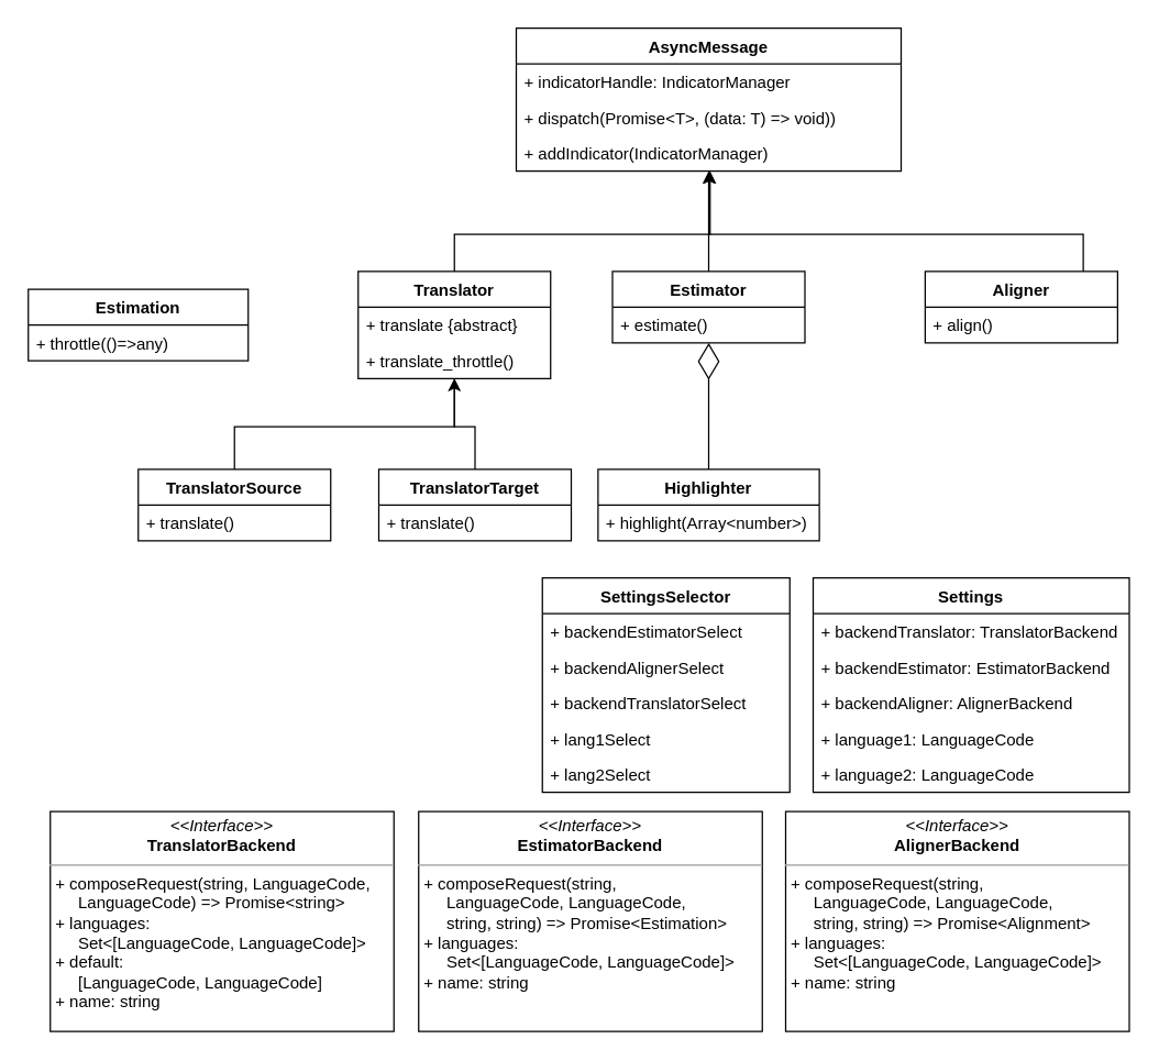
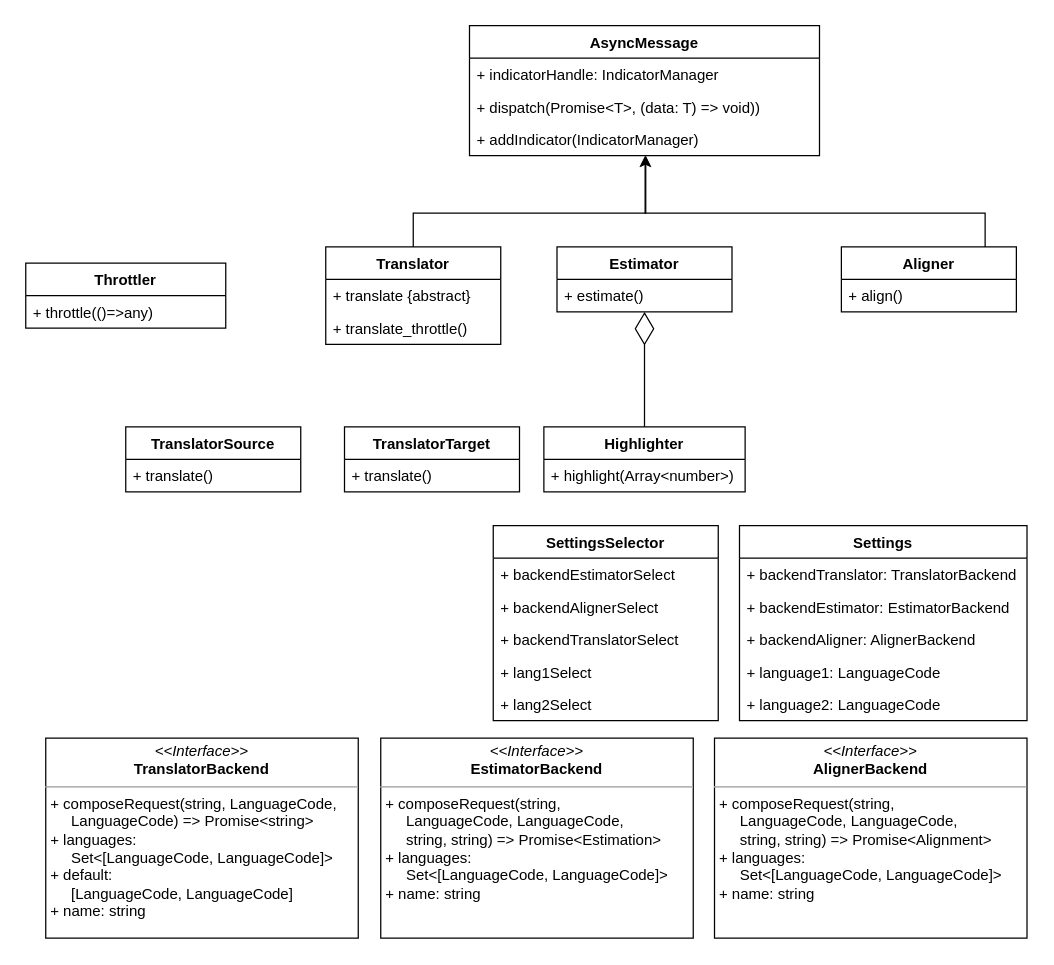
  <mxCell id="0" />
  <mxCell id="1" parent="0" />
  <mxCell id="2" value="AsyncMessage" style="swimlane;fontStyle=1;childLayout=stackLayout;horizontal=1;startSize=26;fillColor=none;horizontalStack=0;resizeParent=1;resizeParentMax=0;resizeLast=0;collapsible=1;marginBottom=0;" parent="1" vertex="1"><mxGeometry x="375" width="280" height="104" as="geometry" y="20" /></mxCell>
  <mxCell id="3" value="+ indicatorHandle: IndicatorManager" style="text;strokeColor=none;fillColor=none;align=left;verticalAlign=top;spacingLeft=4;spacingRight=4;overflow=hidden;rotatable=0;points=[[0,0.5],[1,0.5]];portConstraint=eastwest;" parent="2" vertex="1"><mxGeometry y="26" width="280" height="26" as="geometry" /></mxCell>
  <mxCell id="4" value="+ dispatch(Promise&lt;T&gt;, (data: T) =&gt; void))" style="text;strokeColor=none;fillColor=none;align=left;verticalAlign=top;spacingLeft=4;spacingRight=4;overflow=hidden;rotatable=0;points=[[0,0.5],[1,0.5]];portConstraint=eastwest;" parent="2" vertex="1"><mxGeometry y="52" width="280" height="26" as="geometry" /></mxCell>
  <mxCell id="5" value="+ addIndicator(IndicatorManager)" style="text;strokeColor=none;fillColor=none;align=left;verticalAlign=top;spacingLeft=4;spacingRight=4;overflow=hidden;rotatable=0;points=[[0,0.5],[1,0.5]];portConstraint=eastwest;" parent="2" vertex="1"><mxGeometry y="78" width="280" height="26" as="geometry" /></mxCell>
  <mxCell id="6" style="edgeStyle=orthogonalEdgeStyle;rounded=0;orthogonalLoop=1;jettySize=auto;html=1;" parent="1" source="7" target="2" edge="1"><mxGeometry relative="1" as="geometry"><Array as="points"><mxPoint x="787.5" y="170" /><mxPoint x="515.5" y="170" /></Array></mxGeometry></mxCell>
  <mxCell id="7" value="Aligner" style="swimlane;fontStyle=1;childLayout=stackLayout;horizontal=1;startSize=26;fillColor=none;horizontalStack=0;resizeParent=1;resizeParentMax=0;resizeLast=0;collapsible=1;marginBottom=0;" parent="1" vertex="1"><mxGeometry x="672.5" y="197" width="140" height="52" as="geometry" /></mxCell>
  <mxCell id="8" value="+ align()" style="text;strokeColor=none;fillColor=none;align=left;verticalAlign=top;spacingLeft=4;spacingRight=4;overflow=hidden;rotatable=0;points=[[0,0.5],[1,0.5]];portConstraint=eastwest;" parent="7" vertex="1"><mxGeometry y="26" width="140" height="26" as="geometry" /></mxCell>
- <mxCell id="9" style="edgeStyle=orthogonalEdgeStyle;rounded=0;orthogonalLoop=1;jettySize=auto;html=1;" parent="1" source="10" target="2" edge="1"><mxGeometry relative="1" as="geometry"><Array as="points"><mxPoint x="515" y="150" /><mxPoint x="515" y="150" /></Array></mxGeometry></mxCell>
  <mxCell id="10" value="Estimator" style="swimlane;fontStyle=1;childLayout=stackLayout;horizontal=1;startSize=26;fillColor=none;horizontalStack=0;resizeParent=1;resizeParentMax=0;resizeLast=0;collapsible=1;marginBottom=0;" parent="1" vertex="1"><mxGeometry x="445" y="197" width="140" height="52" as="geometry" /></mxCell>
  <mxCell id="11" value="+ estimate()" style="text;strokeColor=none;fillColor=none;align=left;verticalAlign=top;spacingLeft=4;spacingRight=4;overflow=hidden;rotatable=0;points=[[0,0.5],[1,0.5]];portConstraint=eastwest;" parent="10" vertex="1"><mxGeometry y="26" width="140" height="26" as="geometry" /></mxCell>
  <mxCell id="12" style="edgeStyle=orthogonalEdgeStyle;rounded=0;orthogonalLoop=1;jettySize=auto;html=1;" parent="1" source="13" target="2" edge="1"><mxGeometry relative="1" as="geometry"><Array as="points"><mxPoint x="330" y="170" /><mxPoint x="516" y="170" /></Array></mxGeometry></mxCell>
  <mxCell id="13" value="Translator" style="swimlane;fontStyle=1;childLayout=stackLayout;horizontal=1;startSize=26;fillColor=none;horizontalStack=0;resizeParent=1;resizeParentMax=0;resizeLast=0;collapsible=1;marginBottom=0;" parent="1" vertex="1"><mxGeometry x="260" y="197" width="140" height="78" as="geometry" /></mxCell>
  <mxCell id="14" value="+ translate {abstract}" style="text;strokeColor=none;fillColor=none;align=left;verticalAlign=top;spacingLeft=4;spacingRight=4;overflow=hidden;rotatable=0;points=[[0,0.5],[1,0.5]];portConstraint=eastwest;" parent="13" vertex="1"><mxGeometry y="26" width="140" height="26" as="geometry" /></mxCell>
  <mxCell id="15" value="+ translate_throttle()" style="text;strokeColor=none;fillColor=none;align=left;verticalAlign=top;spacingLeft=4;spacingRight=4;overflow=hidden;rotatable=0;points=[[0,0.5],[1,0.5]];portConstraint=eastwest;" parent="13" vertex="1"><mxGeometry y="52" width="140" height="26" as="geometry" /></mxCell>
  <mxCell id="16" value="SettingsSelector" style="swimlane;fontStyle=1;childLayout=stackLayout;horizontal=1;startSize=26;fillColor=none;horizontalStack=0;resizeParent=1;resizeParentMax=0;resizeLast=0;collapsible=1;marginBottom=0;" parent="1" vertex="1"><mxGeometry x="394" y="420" width="180" height="156" as="geometry" /></mxCell>
  <mxCell id="17" value="+ backendEstimatorSelect" style="text;strokeColor=none;fillColor=none;align=left;verticalAlign=top;spacingLeft=4;spacingRight=4;overflow=hidden;rotatable=0;points=[[0,0.5],[1,0.5]];portConstraint=eastwest;" parent="16" vertex="1"><mxGeometry y="26" width="180" height="26" as="geometry" /></mxCell>
  <mxCell id="18" value="+ backendAlignerSelect" style="text;strokeColor=none;fillColor=none;align=left;verticalAlign=top;spacingLeft=4;spacingRight=4;overflow=hidden;rotatable=0;points=[[0,0.5],[1,0.5]];portConstraint=eastwest;" parent="16" vertex="1"><mxGeometry y="52" width="180" height="26" as="geometry" /></mxCell>
  <mxCell id="19" value="+ backendTranslatorSelect" style="text;strokeColor=none;fillColor=none;align=left;verticalAlign=top;spacingLeft=4;spacingRight=4;overflow=hidden;rotatable=0;points=[[0,0.5],[1,0.5]];portConstraint=eastwest;" parent="16" vertex="1"><mxGeometry y="78" width="180" height="26" as="geometry" /></mxCell>
  <mxCell id="20" value="+ lang1Select" style="text;strokeColor=none;fillColor=none;align=left;verticalAlign=top;spacingLeft=4;spacingRight=4;overflow=hidden;rotatable=0;points=[[0,0.5],[1,0.5]];portConstraint=eastwest;" parent="16" vertex="1"><mxGeometry y="104" width="180" height="26" as="geometry" /></mxCell>
  <mxCell id="21" value="+ lang2Select" style="text;strokeColor=none;fillColor=none;align=left;verticalAlign=top;spacingLeft=4;spacingRight=4;overflow=hidden;rotatable=0;points=[[0,0.5],[1,0.5]];portConstraint=eastwest;" parent="16" vertex="1"><mxGeometry y="130" width="180" height="26" as="geometry" /></mxCell>
- <mxCell id="22" value="Estimation" style="swimlane;fontStyle=1;childLayout=stackLayout;horizontal=1;startSize=26;fillColor=none;horizontalStack=0;resizeParent=1;resizeParentMax=0;resizeLast=0;collapsible=1;marginBottom=0;" parent="1" vertex="1"><mxGeometry x="20" y="210" width="160" height="52" as="geometry" /></mxCell>
+ <mxCell id="22" value="Throttler" style="swimlane;fontStyle=1;childLayout=stackLayout;horizontal=1;startSize=26;fillColor=none;horizontalStack=0;resizeParent=1;resizeParentMax=0;resizeLast=0;collapsible=1;marginBottom=0;" parent="1" vertex="1"><mxGeometry x="20" y="210" width="160" height="52" as="geometry" /></mxCell>
  <mxCell id="23" value="+ throttle(()=&gt;any)" style="text;strokeColor=none;fillColor=none;align=left;verticalAlign=top;spacingLeft=4;spacingRight=4;overflow=hidden;rotatable=0;points=[[0,0.5],[1,0.5]];portConstraint=eastwest;" parent="22" vertex="1"><mxGeometry y="26" width="160" height="26" as="geometry" /></mxCell>
- <mxCell id="24" style="edgeStyle=orthogonalEdgeStyle;rounded=0;orthogonalLoop=1;jettySize=auto;html=1;" parent="1" source="25" target="13" edge="1"><mxGeometry relative="1" as="geometry"><Array as="points"><mxPoint x="170" y="310" /><mxPoint x="330" y="310" /></Array></mxGeometry></mxCell>
  <mxCell id="25" value="TranslatorSource" style="swimlane;fontStyle=1;childLayout=stackLayout;horizontal=1;startSize=26;fillColor=none;horizontalStack=0;resizeParent=1;resizeParentMax=0;resizeLast=0;collapsible=1;marginBottom=0;" parent="1" vertex="1"><mxGeometry x="100" y="341" width="140" height="52" as="geometry" /></mxCell>
  <mxCell id="26" value="+ translate()" style="text;strokeColor=none;fillColor=none;align=left;verticalAlign=top;spacingLeft=4;spacingRight=4;overflow=hidden;rotatable=0;points=[[0,0.5],[1,0.5]];portConstraint=eastwest;" parent="25" vertex="1"><mxGeometry y="26" width="140" height="26" as="geometry" /></mxCell>
- <mxCell id="27" style="edgeStyle=orthogonalEdgeStyle;rounded=0;orthogonalLoop=1;jettySize=auto;html=1;" parent="1" source="28" target="13" edge="1"><mxGeometry relative="1" as="geometry"><Array as="points"><mxPoint x="345" y="310" /><mxPoint x="330" y="310" /></Array></mxGeometry></mxCell>
  <mxCell id="28" value="TranslatorTarget" style="swimlane;fontStyle=1;childLayout=stackLayout;horizontal=1;startSize=26;fillColor=none;horizontalStack=0;resizeParent=1;resizeParentMax=0;resizeLast=0;collapsible=1;marginBottom=0;" parent="1" vertex="1"><mxGeometry x="275" y="341" width="140" height="52" as="geometry" /></mxCell>
  <mxCell id="29" value="+ translate()" style="text;strokeColor=none;fillColor=none;align=left;verticalAlign=top;spacingLeft=4;spacingRight=4;overflow=hidden;rotatable=0;points=[[0,0.5],[1,0.5]];portConstraint=eastwest;" parent="28" vertex="1"><mxGeometry y="26" width="140" height="26" as="geometry" /></mxCell>
  <mxCell id="30" value="&lt;p style=&quot;margin: 0px ; margin-top: 4px ; text-align: center&quot;&gt;&lt;i&gt;&amp;lt;&amp;lt;Interface&amp;gt;&amp;gt;&lt;/i&gt;&lt;br&gt;&lt;b&gt;TranslatorBackend&lt;/b&gt;&lt;/p&gt;&lt;hr size=&quot;1&quot;&gt;&lt;p style=&quot;margin: 0px ; margin-left: 4px&quot;&gt;+ composeRequest(string, LanguageCode,&lt;br&gt;&amp;nbsp; &amp;nbsp; &amp;nbsp;LanguageCode) =&amp;gt; Promise&amp;lt;string&amp;gt;&lt;/p&gt;&lt;p style=&quot;margin: 0px ; margin-left: 4px&quot;&gt;+ languages:&lt;br&gt;&amp;nbsp; &amp;nbsp; &amp;nbsp;Set&amp;lt;[LanguageCode, LanguageCode]&amp;gt;&lt;br&gt;+ default:&lt;br&gt;&amp;nbsp; &amp;nbsp; &amp;nbsp;[LanguageCode, LanguageCode]&lt;br&gt;+ name: string&lt;/p&gt;" style="verticalAlign=top;align=left;overflow=fill;fontSize=12;fontFamily=Helvetica;html=1;" parent="1" vertex="1"><mxGeometry x="36" y="590" width="250" height="160" as="geometry" /></mxCell>
  <mxCell id="31" value="&lt;p style=&quot;margin: 0px ; margin-top: 4px ; text-align: center&quot;&gt;&lt;i&gt;&amp;lt;&amp;lt;Interface&amp;gt;&amp;gt;&lt;/i&gt;&lt;br&gt;&lt;b&gt;EstimatorBackend&lt;/b&gt;&lt;/p&gt;&lt;hr size=&quot;1&quot;&gt;&lt;p style=&quot;margin: 0px ; margin-left: 4px&quot;&gt;+ composeRequest(string,&lt;br&gt;&amp;nbsp; &amp;nbsp; &amp;nbsp;LanguageCode, LanguageCode,&lt;br&gt;&amp;nbsp; &amp;nbsp; &amp;nbsp;string, string) =&amp;gt; Promise&amp;lt;Estimation&amp;gt;&lt;br&gt;&lt;/p&gt;&lt;p style=&quot;margin: 0px ; margin-left: 4px&quot;&gt;+ languages:&lt;br&gt;&amp;nbsp; &amp;nbsp; &amp;nbsp;Set&amp;lt;[LanguageCode, LanguageCode]&amp;gt;&lt;br&gt;+ name: string&lt;/p&gt;" style="verticalAlign=top;align=left;overflow=fill;fontSize=12;fontFamily=Helvetica;html=1;" parent="1" vertex="1"><mxGeometry x="304" y="590" width="250" height="160" as="geometry" /></mxCell>
  <mxCell id="32" value="&lt;p style=&quot;margin: 0px ; margin-top: 4px ; text-align: center&quot;&gt;&lt;i&gt;&amp;lt;&amp;lt;Interface&amp;gt;&amp;gt;&lt;/i&gt;&lt;br&gt;&lt;b&gt;AlignerBackend&lt;/b&gt;&lt;/p&gt;&lt;hr size=&quot;1&quot;&gt;&lt;p style=&quot;margin: 0px ; margin-left: 4px&quot;&gt;+ composeRequest(string,&lt;br&gt;&amp;nbsp; &amp;nbsp; &amp;nbsp;LanguageCode, LanguageCode,&lt;br&gt;&amp;nbsp; &amp;nbsp; &amp;nbsp;string, string) =&amp;gt; Promise&amp;lt;Alignment&amp;gt;&lt;/p&gt;&lt;p style=&quot;margin: 0px ; margin-left: 4px&quot;&gt;+ languages:&lt;br&gt;&amp;nbsp; &amp;nbsp; &amp;nbsp;Set&amp;lt;[LanguageCode, LanguageCode]&amp;gt;&lt;br&gt;+ name: string&lt;/p&gt;" style="verticalAlign=top;align=left;overflow=fill;fontSize=12;fontFamily=Helvetica;html=1;" parent="1" vertex="1"><mxGeometry x="571" y="590" width="250" height="160" as="geometry" /></mxCell>
  <mxCell id="33" value="Settings" style="swimlane;fontStyle=1;childLayout=stackLayout;horizontal=1;startSize=26;fillColor=none;horizontalStack=0;resizeParent=1;resizeParentMax=0;resizeLast=0;collapsible=1;marginBottom=0;" parent="1" vertex="1"><mxGeometry x="591" y="420" width="230" height="156" as="geometry" /></mxCell>
  <mxCell id="34" value="+ backendTranslator: TranslatorBackend" style="text;strokeColor=none;fillColor=none;align=left;verticalAlign=top;spacingLeft=4;spacingRight=4;overflow=hidden;rotatable=0;points=[[0,0.5],[1,0.5]];portConstraint=eastwest;" parent="33" vertex="1"><mxGeometry y="26" width="230" height="26" as="geometry" /></mxCell>
  <mxCell id="35" value="+ backendEstimator: EstimatorBackend" style="text;strokeColor=none;fillColor=none;align=left;verticalAlign=top;spacingLeft=4;spacingRight=4;overflow=hidden;rotatable=0;points=[[0,0.5],[1,0.5]];portConstraint=eastwest;" parent="33" vertex="1"><mxGeometry y="52" width="230" height="26" as="geometry" /></mxCell>
  <mxCell id="36" value="+ backendAligner: AlignerBackend" style="text;strokeColor=none;fillColor=none;align=left;verticalAlign=top;spacingLeft=4;spacingRight=4;overflow=hidden;rotatable=0;points=[[0,0.5],[1,0.5]];portConstraint=eastwest;" parent="33" vertex="1"><mxGeometry y="78" width="230" height="26" as="geometry" /></mxCell>
  <mxCell id="37" value="+ language1: LanguageCode" style="text;strokeColor=none;fillColor=none;align=left;verticalAlign=top;spacingLeft=4;spacingRight=4;overflow=hidden;rotatable=0;points=[[0,0.5],[1,0.5]];portConstraint=eastwest;" parent="33" vertex="1"><mxGeometry y="104" width="230" height="26" as="geometry" /></mxCell>
  <mxCell id="38" value="+ language2: LanguageCode" style="text;strokeColor=none;fillColor=none;align=left;verticalAlign=top;spacingLeft=4;spacingRight=4;overflow=hidden;rotatable=0;points=[[0,0.5],[1,0.5]];portConstraint=eastwest;" parent="33" vertex="1"><mxGeometry y="130" width="230" height="26" as="geometry" /></mxCell>
  <mxCell id="39" value="Highlighter" style="swimlane;fontStyle=1;childLayout=stackLayout;horizontal=1;startSize=26;fillColor=none;horizontalStack=0;resizeParent=1;resizeParentMax=0;resizeLast=0;collapsible=1;marginBottom=0;" vertex="1" parent="1"><mxGeometry x="434.5" y="341" width="161" height="52" as="geometry" /></mxCell>
  <mxCell id="40" value="+ highlight(Array&lt;number&gt;)" style="text;strokeColor=none;fillColor=none;align=left;verticalAlign=top;spacingLeft=4;spacingRight=4;overflow=hidden;rotatable=0;points=[[0,0.5],[1,0.5]];portConstraint=eastwest;" vertex="1" parent="39"><mxGeometry y="26" width="161" height="26" as="geometry" /></mxCell>
  <mxCell id="41" value="" style="endArrow=diamondThin;endFill=0;endSize=24;html=1;" edge="1" parent="1" source="39" target="10"><mxGeometry width="160" relative="1" as="geometry"><mxPoint x="180" y="310" as="sourcePoint" /><mxPoint x="260" y="310" as="targetPoint" /></mxGeometry></mxCell>
